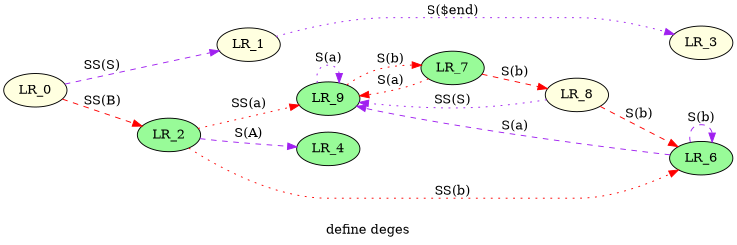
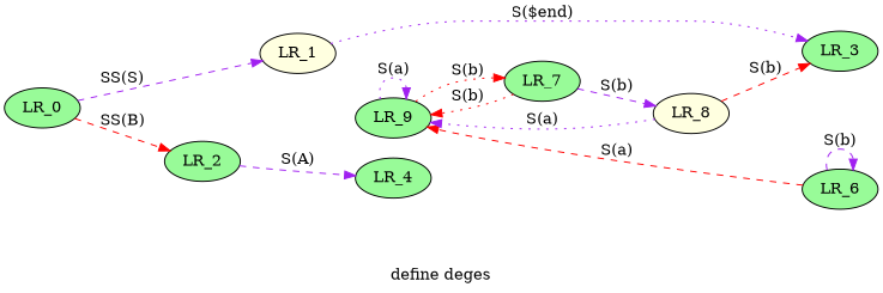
  digraph {
    label="define deges"
    rankdir=LR
    node [fillcolor=palegreen style=filled]
    edge [color=purple style=dashed]
-   n1 [fillcolor=lightyellow label=LR_0]
+   n1 [label=LR_0]
    n2 [fillcolor=lightyellow label=LR_1]
    n3 [label=LR_2]
-   n4 [fillcolor=lightyellow label=LR_3]
+   n4 [label=LR_3]
    n5 [label=LR_4]
    n6 [label=LR_9]
    n7 [label=LR_6]
    n8 [label=LR_7]
    n9 [fillcolor=lightyellow label=LR_8]
    n1 -> n2 [label="SS(S)"]
    n1 -> n3 [color=red label="SS(B)"]
    n2 -> n4 [label="S($end)" style=dotted]
    n3 -> n5 [label="S(A)"]
-   n3 -> n6 [color=red label="SS(a)" style=dotted]
-   n3 -> n7 [color=red label="SS(b)" style=dotted]
    n6 -> n6 [label="S(a)" style=dotted]
    n6 -> n8 [color=red label="S(b)" style=dotted]
-   n7 -> n6 [label="S(a)"]
+   n7 -> n6 [color=red label="S(a)"]
    n7 -> n7 [label="S(b)"]
-   n8 -> n6 [color=red label="S(a)" style=dotted]
-   n8 -> n9 [color=red label="S(b)"]
-   n9 -> n6 [label="SS(S)" style=dotted]
-   n9 -> n7 [color=red label="S(b)"]
+   n8 -> n6 [color=red label="S(b)" style=dotted]
+   n8 -> n9 [label="S(b)"]
+   n9 -> n6 [label="S(a)" style=dotted]
+   n9 -> n4 [color=red label="S(b)"]
  }
